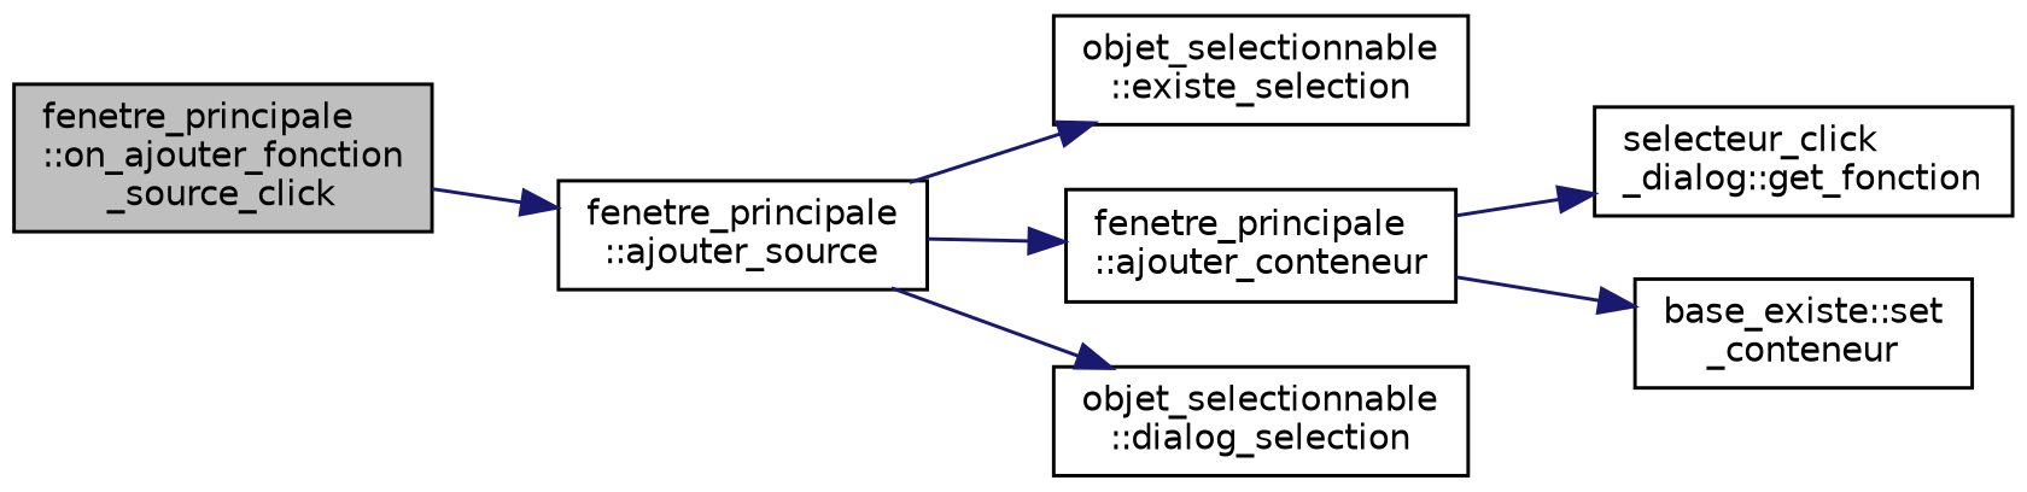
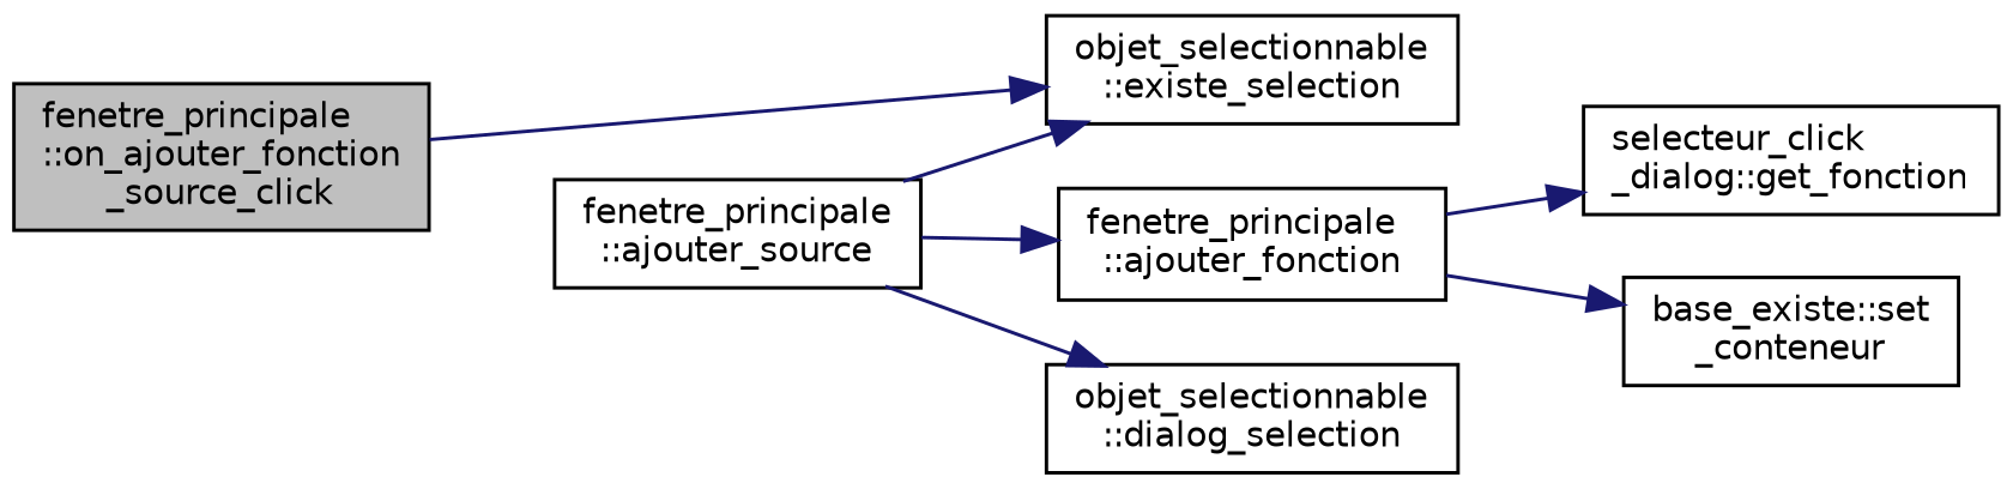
  digraph {
    rankdir=LR
    node [color=black fillcolor=white fontname=Helvetica fontsize=10 shape=record style=filled]
    edge [color=midnightblue fontname=Helvetica fontsize=10 labelfontname=Helvetica labelfontsize=10 style=solid]
    n1 [fillcolor=grey75 fontcolor=black height=0.2 label="fenetre_principale\l::on_ajouter_fonction\l_source_click" width=0.4]
    n2 [height=0.2 label="fenetre_principale\l::ajouter_source" width=0.4]
    n3 [height=0.2 label="objet_selectionnable\l::existe_selection" width=0.4]
-   n4 [height=0.2 label="fenetre_principale\l::ajouter_conteneur" width=0.4]
+   n4 [height=0.2 label="fenetre_principale\l::ajouter_fonction" width=0.4]
    n5 [height=0.2 label="objet_selectionnable\l::dialog_selection" width=0.4]
    n6 [height=0.2 label="selecteur_click\l_dialog::get_fonction" width=0.4]
    n7 [height=0.2 label="base_existe::set\l_conteneur" width=0.4]
-   n1 -> n2
+   n1 -> n3
    n2 -> n3
    n2 -> n4
    n2 -> n5
    n4 -> n6
    n4 -> n7
  }
